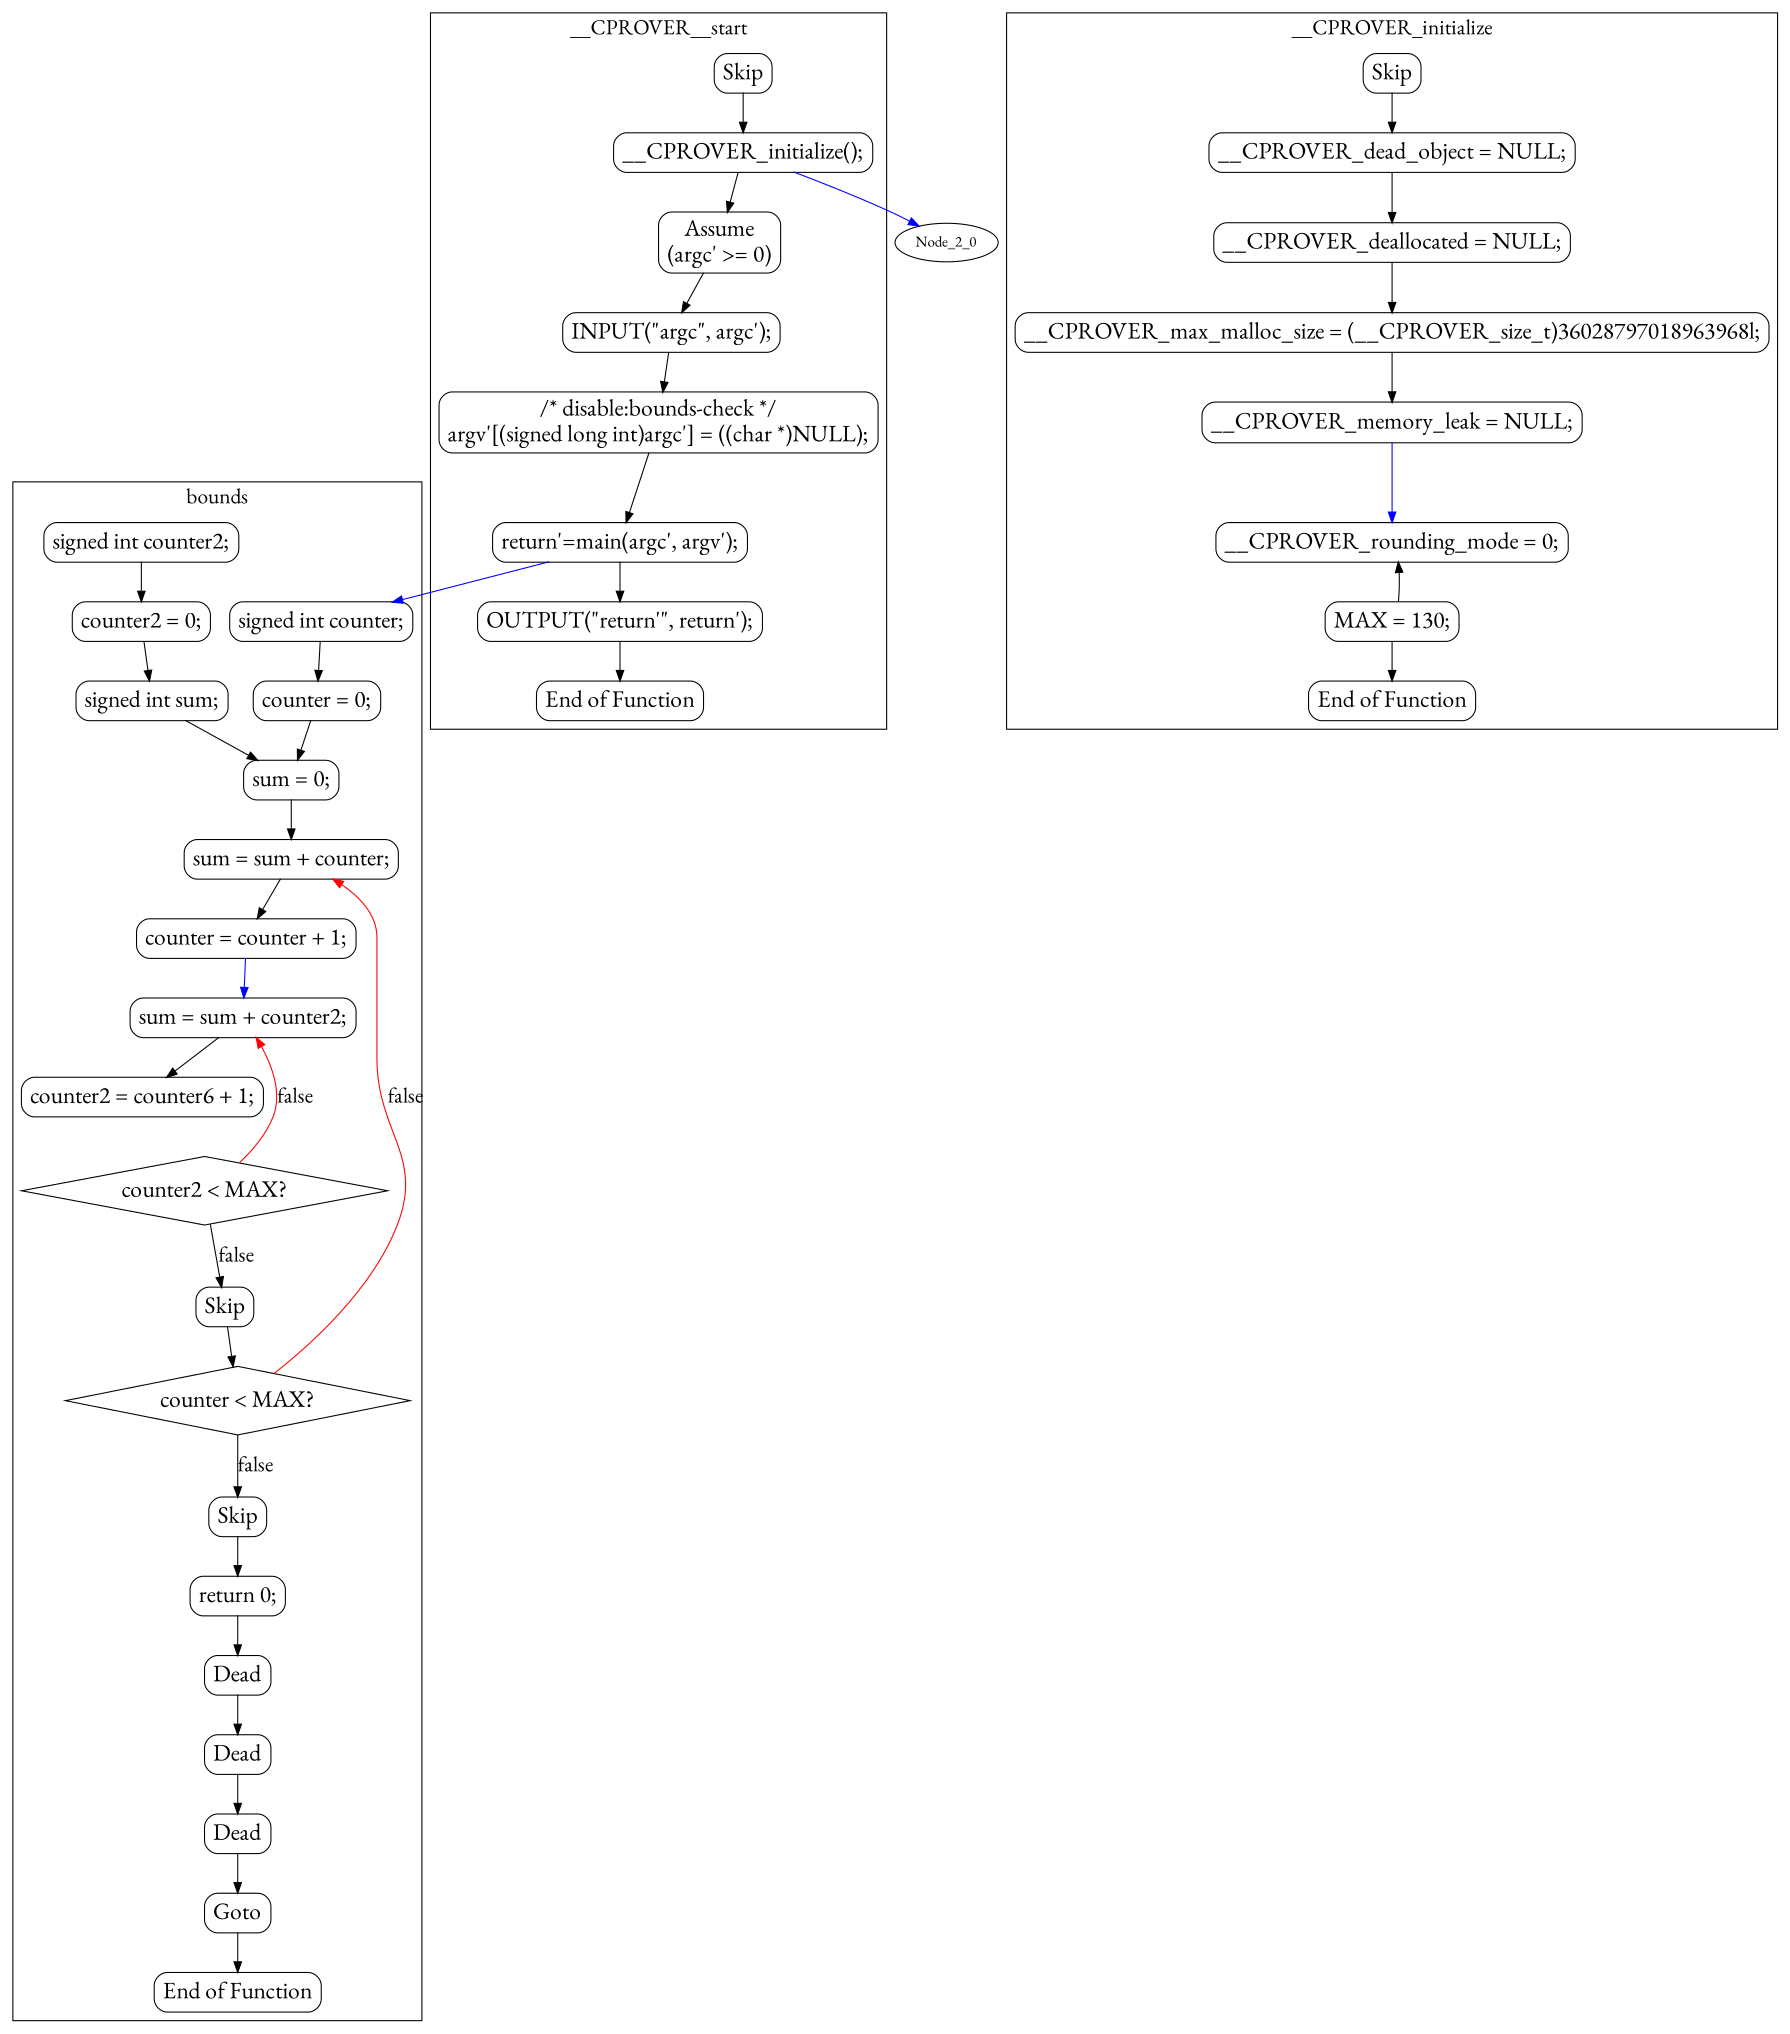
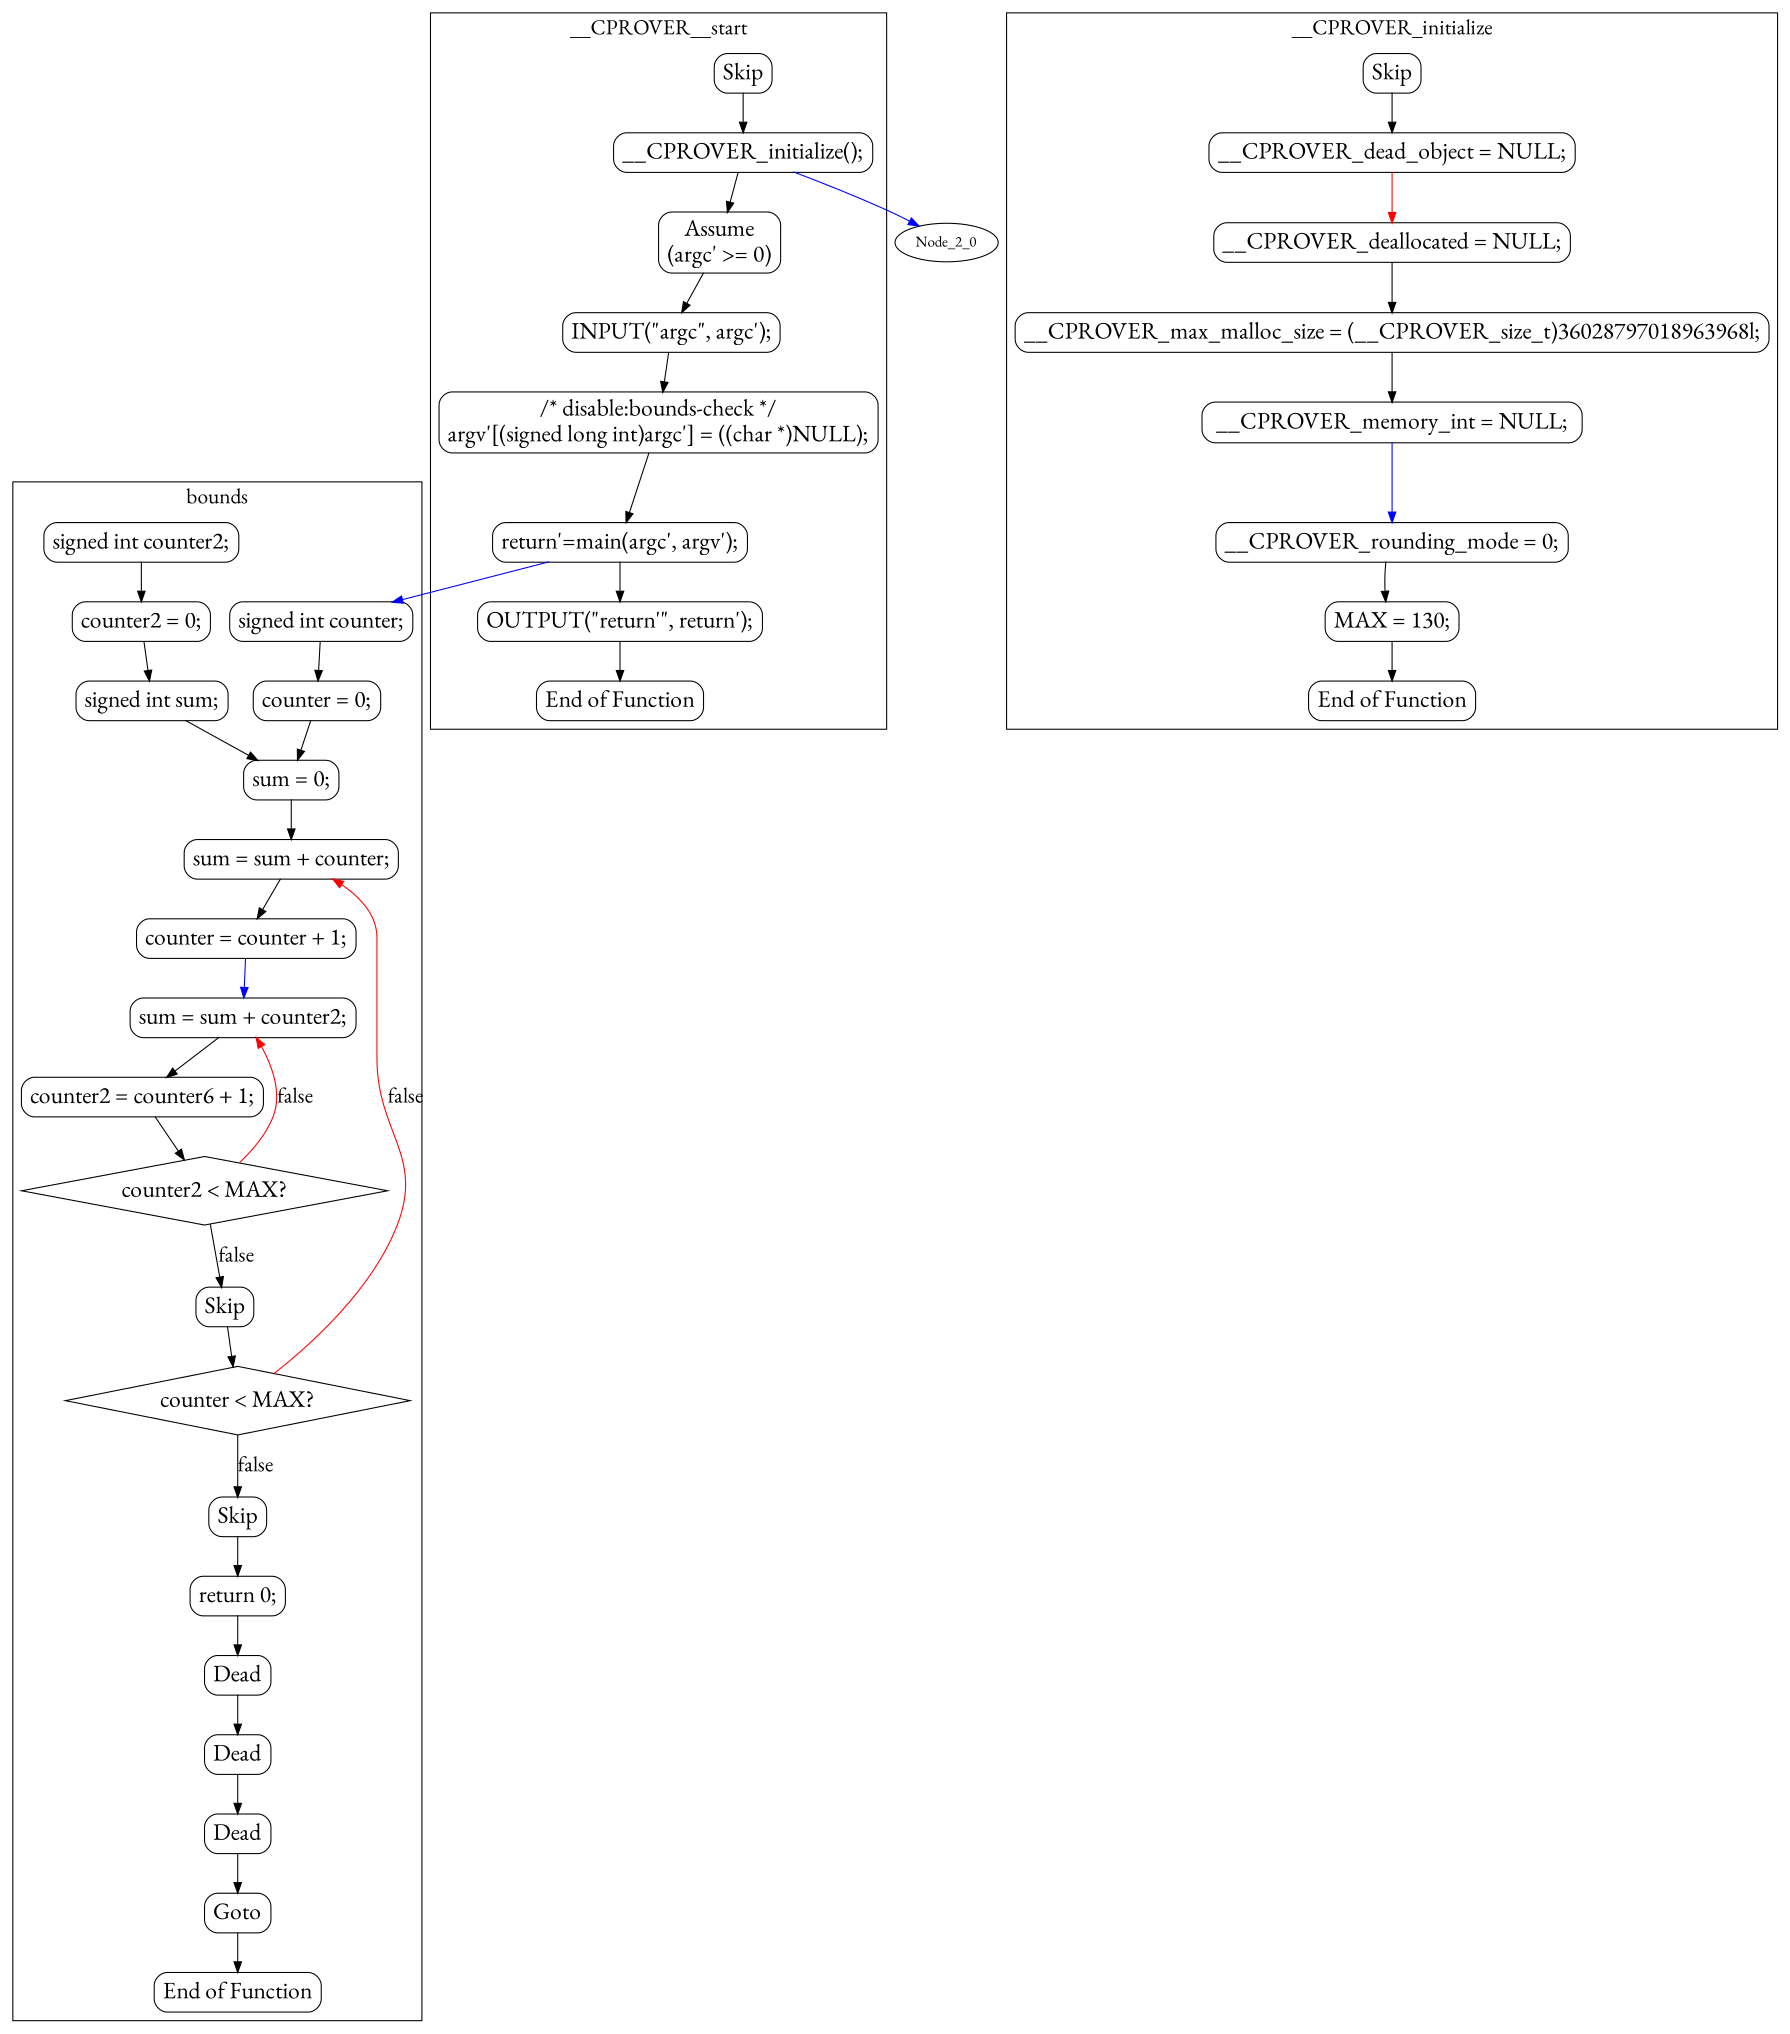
  digraph {
    color=black
    compound=true
    fontname="EB Garamond"
    fontsize=20
    node [fontname="EB Garamond" fontsize=22 shape=Mrecord]
    edge [fontname="EB Garamond"]
    n1 [label="signed int counter;"]
    n2 [label="counter = 0;"]
    n3 [label="signed int counter2;"]
    n4 [label="counter2 = 0;"]
    n5 [label="signed int sum;"]
    n6 [label="sum = 0;"]
    n7 [label="sum = sum + counter;"]
    n8 [label="counter = counter + 1;"]
    n9 [label="sum = sum + counter2;"]
    n10 [label="counter2 = counter6 + 1;"]
    n11 [label="counter2 \< MAX?" shape=diamond]
    n12 [label=Skip]
    n13 [label="counter \< MAX?" shape=diamond]
    n14 [label=Skip]
    n15 [label="return 0;"]
    n16 [label=Dead]
    n17 [label=Dead]
    n18 [label=Dead]
    n19 [label=Goto]
    n20 [label="End of Function"]
    n21 [label=Skip]
    n22 [label="__CPROVER_initialize();"]
    n23 [label="Assume\n(argc' \>= 0)"]
    n24 [label="INPUT(\"argc\", argc');"]
    n25 [label="/* disable:bounds-check */\nargv'[(signed long int)argc'] = ((char *)NULL);"]
    n26 [label="return'=main(argc', argv');"]
    n27 [label="OUTPUT(\"return'\", return');"]
    n28 [label="End of Function"]
    n29 [label=Skip]
    n30 [label="__CPROVER_dead_object = NULL;"]
    n31 [label="__CPROVER_deallocated = NULL;"]
    n32 [label="__CPROVER_max_malloc_size = (__CPROVER_size_t)36028797018963968l;"]
-   n33 [label="__CPROVER_memory_leak = NULL;"]
+   n33 [label="__CPROVER_memory_int = NULL;"]
    n34 [label="__CPROVER_rounding_mode = 0;"]
    n35 [label="MAX = 130;"]
    n36 [label="End of Function"]
    Node_2_0 [fontsize="" shape=""]
    subgraph cluster_1 {
      label=bounds
      n1
      n2
      n3
      n4
      n5
      n6
      n7
      n8
      n9
      n10
      n11
      n12
      n13
      n14
      n15
      n16
      n17
      n18
      n19
      n20
    }
    subgraph cluster_2 {
      label=__CPROVER__start
      n21
      n22
      n23
      n24
      n25
      n26
      n27
      n28
    }
    subgraph cluster_3 {
      label=__CPROVER_initialize
      n29
      n30
      n31
      n32
      n33
      n34
      n35
      n36
    }
    n1 -> n2
    n2 -> n6
    n3 -> n4
    n4 -> n5
    n5 -> n6
    n6 -> n7
    n7 -> n8
    n8 -> n9 [color=blue]
    n9 -> n10
+   n10 -> n11
    n11 -> n9 [color=red fontsize=20 label=false]
    n11 -> n12 [fontsize=20 label=false]
    n12 -> n13
    n13 -> n7 [color=red fontsize=20 label=false]
    n13 -> n14 [fontsize=20 label=false]
    n14 -> n15
    n15 -> n16
    n16 -> n17
    n17 -> n18
    n18 -> n19
    n19 -> n20
    n21 -> n22
    n22 -> n23
    n22 -> Node_2_0 [color=blue]
    n23 -> n24
    n24 -> n25
    n25 -> n26
    n26 -> n1 [color=blue]
    n26 -> n27
    n27 -> n28
    n29 -> n30
-   n30 -> n31
+   n30 -> n31 [color=red]
    n31 -> n32
    n32 -> n33
    n33 -> n34 [color=blue]
-   n35 -> n34
+   n34 -> n35
    n35 -> n36
  }
